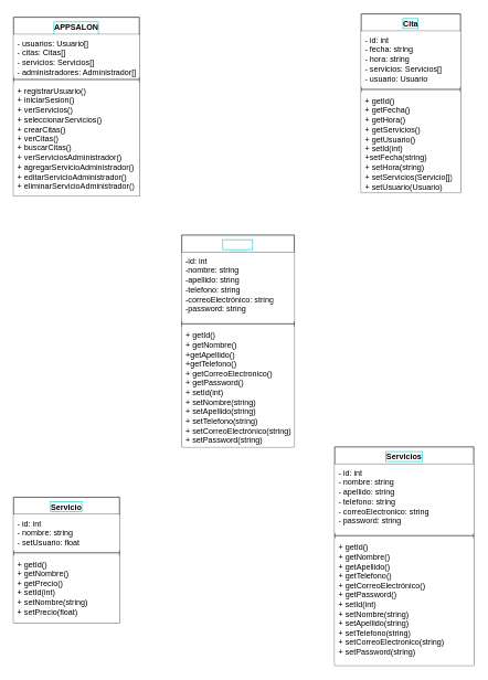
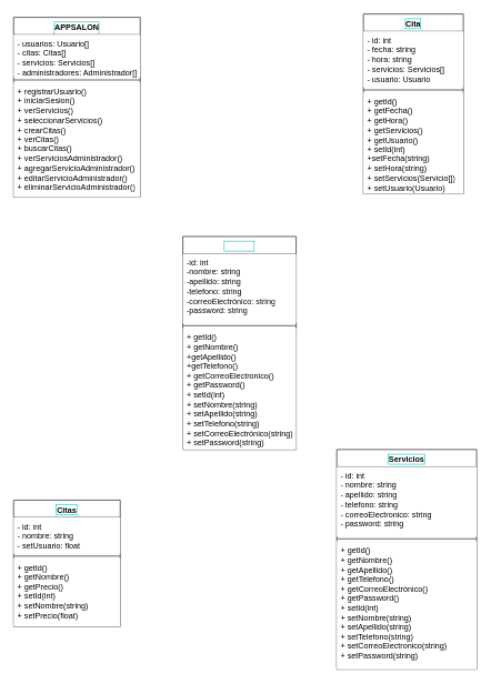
  <mxCell id="0" />
  <mxCell id="1" parent="0" />
  <mxCell id="2" value="APPSALON&lt;br&gt;&lt;br&gt;" style="swimlane;fontStyle=1;align=center;verticalAlign=top;childLayout=stackLayout;horizontal=1;startSize=26;horizontalStack=0;resizeParent=1;resizeParentMax=0;resizeLast=0;collapsible=1;marginBottom=0;whiteSpace=wrap;html=1;labelBorderColor=#00CCCC;" vertex="1" parent="1"><mxGeometry x="20" y="25" width="190" height="270" as="geometry"><mxRectangle x="360" y="220" width="100" height="30" as="alternateBounds" /></mxGeometry></mxCell>
  <mxCell id="3" value="- usuarios: Usuario[]&lt;br&gt;- citas: Citas[]&lt;br&gt;- servicios: Servicios[]&lt;br&gt;- administradores: Administrador[]" style="text;strokeColor=none;fillColor=#FFFFFF;align=left;verticalAlign=top;spacingLeft=4;spacingRight=4;overflow=hidden;rotatable=0;points=[[0,0.5],[1,0.5]];portConstraint=eastwest;whiteSpace=wrap;html=1;fontColor=#000000;" vertex="1" parent="2"><mxGeometry y="26" width="190" height="64" as="geometry" /></mxCell>
  <mxCell id="4" value="" style="line;strokeWidth=1;fillColor=none;align=left;verticalAlign=middle;spacingTop=-1;spacingLeft=3;spacingRight=3;rotatable=0;labelPosition=right;points=[];portConstraint=eastwest;strokeColor=inherit;" vertex="1" parent="2"><mxGeometry y="90" width="190" height="8" as="geometry" /></mxCell>
  <mxCell id="5" value="+ registrarUsuario()&lt;br&gt;+ iniciarSesion()&lt;br&gt;+ verServicios()&lt;br&gt;+ seleccionarServicios()&lt;br&gt;+ crearCitas()&lt;br&gt;+ verCitas()&lt;br&gt;+ buscarCitas()&lt;br&gt;+ verServiciosAdministrador()&lt;br&gt;+ agregarServicioAdministrador()&lt;br&gt;+ editarServicioAdministrador()&lt;br&gt;+ eliminarServicioAdministrador()" style="text;strokeColor=none;fillColor=#FFFFFF;align=left;verticalAlign=top;spacingLeft=4;spacingRight=4;overflow=hidden;rotatable=0;points=[[0,0.5],[1,0.5]];portConstraint=eastwest;whiteSpace=wrap;html=1;fontColor=#000000;" vertex="1" parent="2"><mxGeometry y="98" width="190" height="172" as="geometry" /></mxCell>
  <mxCell id="6" value="Usuario" style="swimlane;fontStyle=1;align=center;verticalAlign=top;childLayout=stackLayout;horizontal=1;startSize=26;horizontalStack=0;resizeParent=1;resizeParentMax=0;resizeLast=0;collapsible=1;marginBottom=0;whiteSpace=wrap;html=1;labelBorderColor=#00CCCC;fontColor=#FFFFFF;" vertex="1" parent="1"><mxGeometry x="274" y="354" width="170" height="320" as="geometry" /></mxCell>
  <mxCell id="7" value="-id: int&lt;br&gt;-nombre: string&lt;br&gt;-apellido: string&lt;br&gt;-telefono: string&lt;br&gt;-correoElectrónico: string&lt;br&gt;-password: string" style="text;strokeColor=none;fillColor=#ffffff;align=left;verticalAlign=top;spacingLeft=4;spacingRight=4;overflow=hidden;rotatable=0;points=[[0,0.5],[1,0.5]];portConstraint=eastwest;whiteSpace=wrap;html=1;fontColor=#000000;" vertex="1" parent="6"><mxGeometry y="26" width="170" height="104" as="geometry" /></mxCell>
  <mxCell id="8" value="" style="line;strokeWidth=1;fillColor=none;align=left;verticalAlign=middle;spacingTop=-1;spacingLeft=3;spacingRight=3;rotatable=0;labelPosition=right;points=[];portConstraint=eastwest;strokeColor=inherit;" vertex="1" parent="6"><mxGeometry y="130" width="170" height="8" as="geometry" /></mxCell>
  <mxCell id="9" value="+ getId()&lt;br&gt;+ getNombre()&lt;br&gt;+getApellido()&lt;br&gt;+getTelefono()&lt;br&gt;+ getCorreoElectronico()&lt;br&gt;+ getPassword()&lt;br&gt;+ setId(int)&lt;br&gt;+ setNombre(string)&lt;br&gt;+ setApellido(string)&lt;br&gt;+ setTelefono(string)&lt;br&gt;+ setCorreoElectrónico(string)&lt;br&gt;+ setPassword(string)" style="text;align=left;verticalAlign=top;spacingLeft=4;spacingRight=4;overflow=hidden;rotatable=0;points=[[0,0.5],[1,0.5]];portConstraint=eastwest;whiteSpace=wrap;html=1;fillColor=#FFFFFF;fontColor=#000000;" vertex="1" parent="6"><mxGeometry y="138" width="170" height="182" as="geometry" /></mxCell>
  <mxCell id="10" value="Cita" style="swimlane;fontStyle=1;align=center;verticalAlign=top;childLayout=stackLayout;horizontal=1;startSize=26;horizontalStack=0;resizeParent=1;resizeParentMax=0;resizeLast=0;collapsible=1;marginBottom=0;whiteSpace=wrap;html=1;labelBorderColor=#00CCCC;gradientColor=none;swimlaneFillColor=none;gradientDirection=south;" vertex="1" parent="1"><mxGeometry x="545" y="20" width="150" height="270" as="geometry" /></mxCell>
  <mxCell id="11" value="- id: int&lt;br&gt;- fecha: string&lt;br&gt;- hora: string&lt;br&gt;- servicios: Servicios[]&lt;br&gt;- usuario: Usuario" style="text;strokeColor=none;fillColor=#ffffff;align=left;verticalAlign=top;spacingLeft=4;spacingRight=4;overflow=hidden;rotatable=0;points=[[0,0.5],[1,0.5]];portConstraint=eastwest;whiteSpace=wrap;html=1;fontColor=#000000;" vertex="1" parent="10"><mxGeometry y="26" width="150" height="84" as="geometry" /></mxCell>
  <mxCell id="12" value="" style="line;strokeWidth=1;fillColor=none;align=left;verticalAlign=middle;spacingTop=-1;spacingLeft=3;spacingRight=3;rotatable=0;labelPosition=right;points=[];portConstraint=eastwest;strokeColor=inherit;" vertex="1" parent="10"><mxGeometry y="110" width="150" height="8" as="geometry" /></mxCell>
  <mxCell id="13" value="+ getId()&lt;br&gt;+ getFecha()&lt;br&gt;+ getHora()&lt;br&gt;+ getServicios()&lt;br&gt;+ getUsuario()&lt;br&gt;+ setId(int)&lt;br&gt;+setFecha(string)&lt;br&gt;+ setHora(string)&lt;br&gt;+ setServicios(Servicio[])&lt;br&gt;+ setUsuario(Usuario)" style="text;strokeColor=none;fillColor=#FFFFFF;align=left;verticalAlign=top;spacingLeft=4;spacingRight=4;overflow=hidden;rotatable=0;points=[[0,0.5],[1,0.5]];portConstraint=eastwest;whiteSpace=wrap;html=1;fontColor=#000000;" vertex="1" parent="10"><mxGeometry y="118" width="150" height="152" as="geometry" /></mxCell>
- <mxCell id="14" value="Servicio" style="swimlane;fontStyle=1;align=center;verticalAlign=top;childLayout=stackLayout;horizontal=1;startSize=26;horizontalStack=0;resizeParent=1;resizeParentMax=0;resizeLast=0;collapsible=1;marginBottom=0;whiteSpace=wrap;html=1;labelBorderColor=#00CCCC;labelBackgroundColor=none;" vertex="1" parent="1"><mxGeometry x="20" y="750" width="160" height="190" as="geometry" /></mxCell>
+ <mxCell id="14" value="Citas" style="swimlane;fontStyle=1;align=center;verticalAlign=top;childLayout=stackLayout;horizontal=1;startSize=26;horizontalStack=0;resizeParent=1;resizeParentMax=0;resizeLast=0;collapsible=1;marginBottom=0;whiteSpace=wrap;html=1;labelBorderColor=#00CCCC;labelBackgroundColor=none;" vertex="1" parent="1"><mxGeometry x="20" y="750" width="160" height="190" as="geometry" /></mxCell>
  <mxCell id="15" value="- id: int&lt;br&gt;- nombre: string&lt;br&gt;- setUsuario: float" style="text;strokeColor=none;fillColor=#FFFFFF;align=left;verticalAlign=top;spacingLeft=4;spacingRight=4;overflow=hidden;rotatable=0;points=[[0,0.5],[1,0.5]];portConstraint=eastwest;whiteSpace=wrap;html=1;fontColor=#000000;" vertex="1" parent="14"><mxGeometry y="26" width="160" height="54" as="geometry" /></mxCell>
  <mxCell id="16" value="" style="line;strokeWidth=1;fillColor=none;align=left;verticalAlign=middle;spacingTop=-1;spacingLeft=3;spacingRight=3;rotatable=0;labelPosition=right;points=[];portConstraint=eastwest;strokeColor=inherit;" vertex="1" parent="14"><mxGeometry y="80" width="160" height="8" as="geometry" /></mxCell>
  <mxCell id="17" value="+ getId()&lt;br&gt;+ getNombre()&lt;br&gt;+ getPrecio()&lt;br&gt;+ setId(int)&lt;br&gt;+ setNombre(string)&lt;br&gt;+ setPrecio(float)" style="text;strokeColor=none;fillColor=#FFFFFF;align=left;verticalAlign=top;spacingLeft=4;spacingRight=4;overflow=hidden;rotatable=0;points=[[0,0.5],[1,0.5]];portConstraint=eastwest;whiteSpace=wrap;html=1;fontColor=#000000;" vertex="1" parent="14"><mxGeometry y="88" width="160" height="102" as="geometry" /></mxCell>
  <mxCell id="18" value="Servicios" style="swimlane;fontStyle=1;align=center;verticalAlign=top;childLayout=stackLayout;horizontal=1;startSize=26;horizontalStack=0;resizeParent=1;resizeParentMax=0;resizeLast=0;collapsible=1;marginBottom=0;whiteSpace=wrap;html=1;labelBorderColor=#00CCCC;" vertex="1" parent="1"><mxGeometry x="505" y="674" width="210" height="330" as="geometry" /></mxCell>
  <mxCell id="19" value="- id: int&lt;br&gt;- nombre: string&lt;br&gt;- apellido: string&lt;br&gt;- telefono: string&lt;br&gt;- correoElectronico: string&lt;br&gt;- password: string" style="text;strokeColor=none;fillColor=#FFFFFF;align=left;verticalAlign=top;spacingLeft=4;spacingRight=4;overflow=hidden;rotatable=0;points=[[0,0.5],[1,0.5]];portConstraint=eastwest;whiteSpace=wrap;html=1;fontColor=#000000;" vertex="1" parent="18"><mxGeometry y="26" width="210" height="104" as="geometry" /></mxCell>
  <mxCell id="20" value="" style="line;strokeWidth=1;fillColor=none;align=left;verticalAlign=middle;spacingTop=-1;spacingLeft=3;spacingRight=3;rotatable=0;labelPosition=right;points=[];portConstraint=eastwest;strokeColor=inherit;" vertex="1" parent="18"><mxGeometry y="130" width="210" height="8" as="geometry" /></mxCell>
  <mxCell id="21" value="+ getId()&lt;br&gt;+ getNombre()&lt;br&gt;+ getApellido()&lt;br&gt;+ getTelefono()&lt;br&gt;+ getCorreoElectrónico()&lt;br&gt;+ getPassword()&lt;br&gt;+ setId(int)&lt;br&gt;+ setNombre(string)&lt;br&gt;+ setApellido(string)&lt;br&gt;+ setTelefono(string)&lt;br&gt;+ setCorreoElectronico(string)&lt;br&gt;+ setPassword(string)" style="text;strokeColor=none;fillColor=#FFFFFF;align=left;verticalAlign=top;spacingLeft=4;spacingRight=4;overflow=hidden;rotatable=0;points=[[0,0.5],[1,0.5]];portConstraint=eastwest;whiteSpace=wrap;html=1;fontColor=#000000;" vertex="1" parent="18"><mxGeometry y="138" width="210" height="192" as="geometry" /></mxCell>
